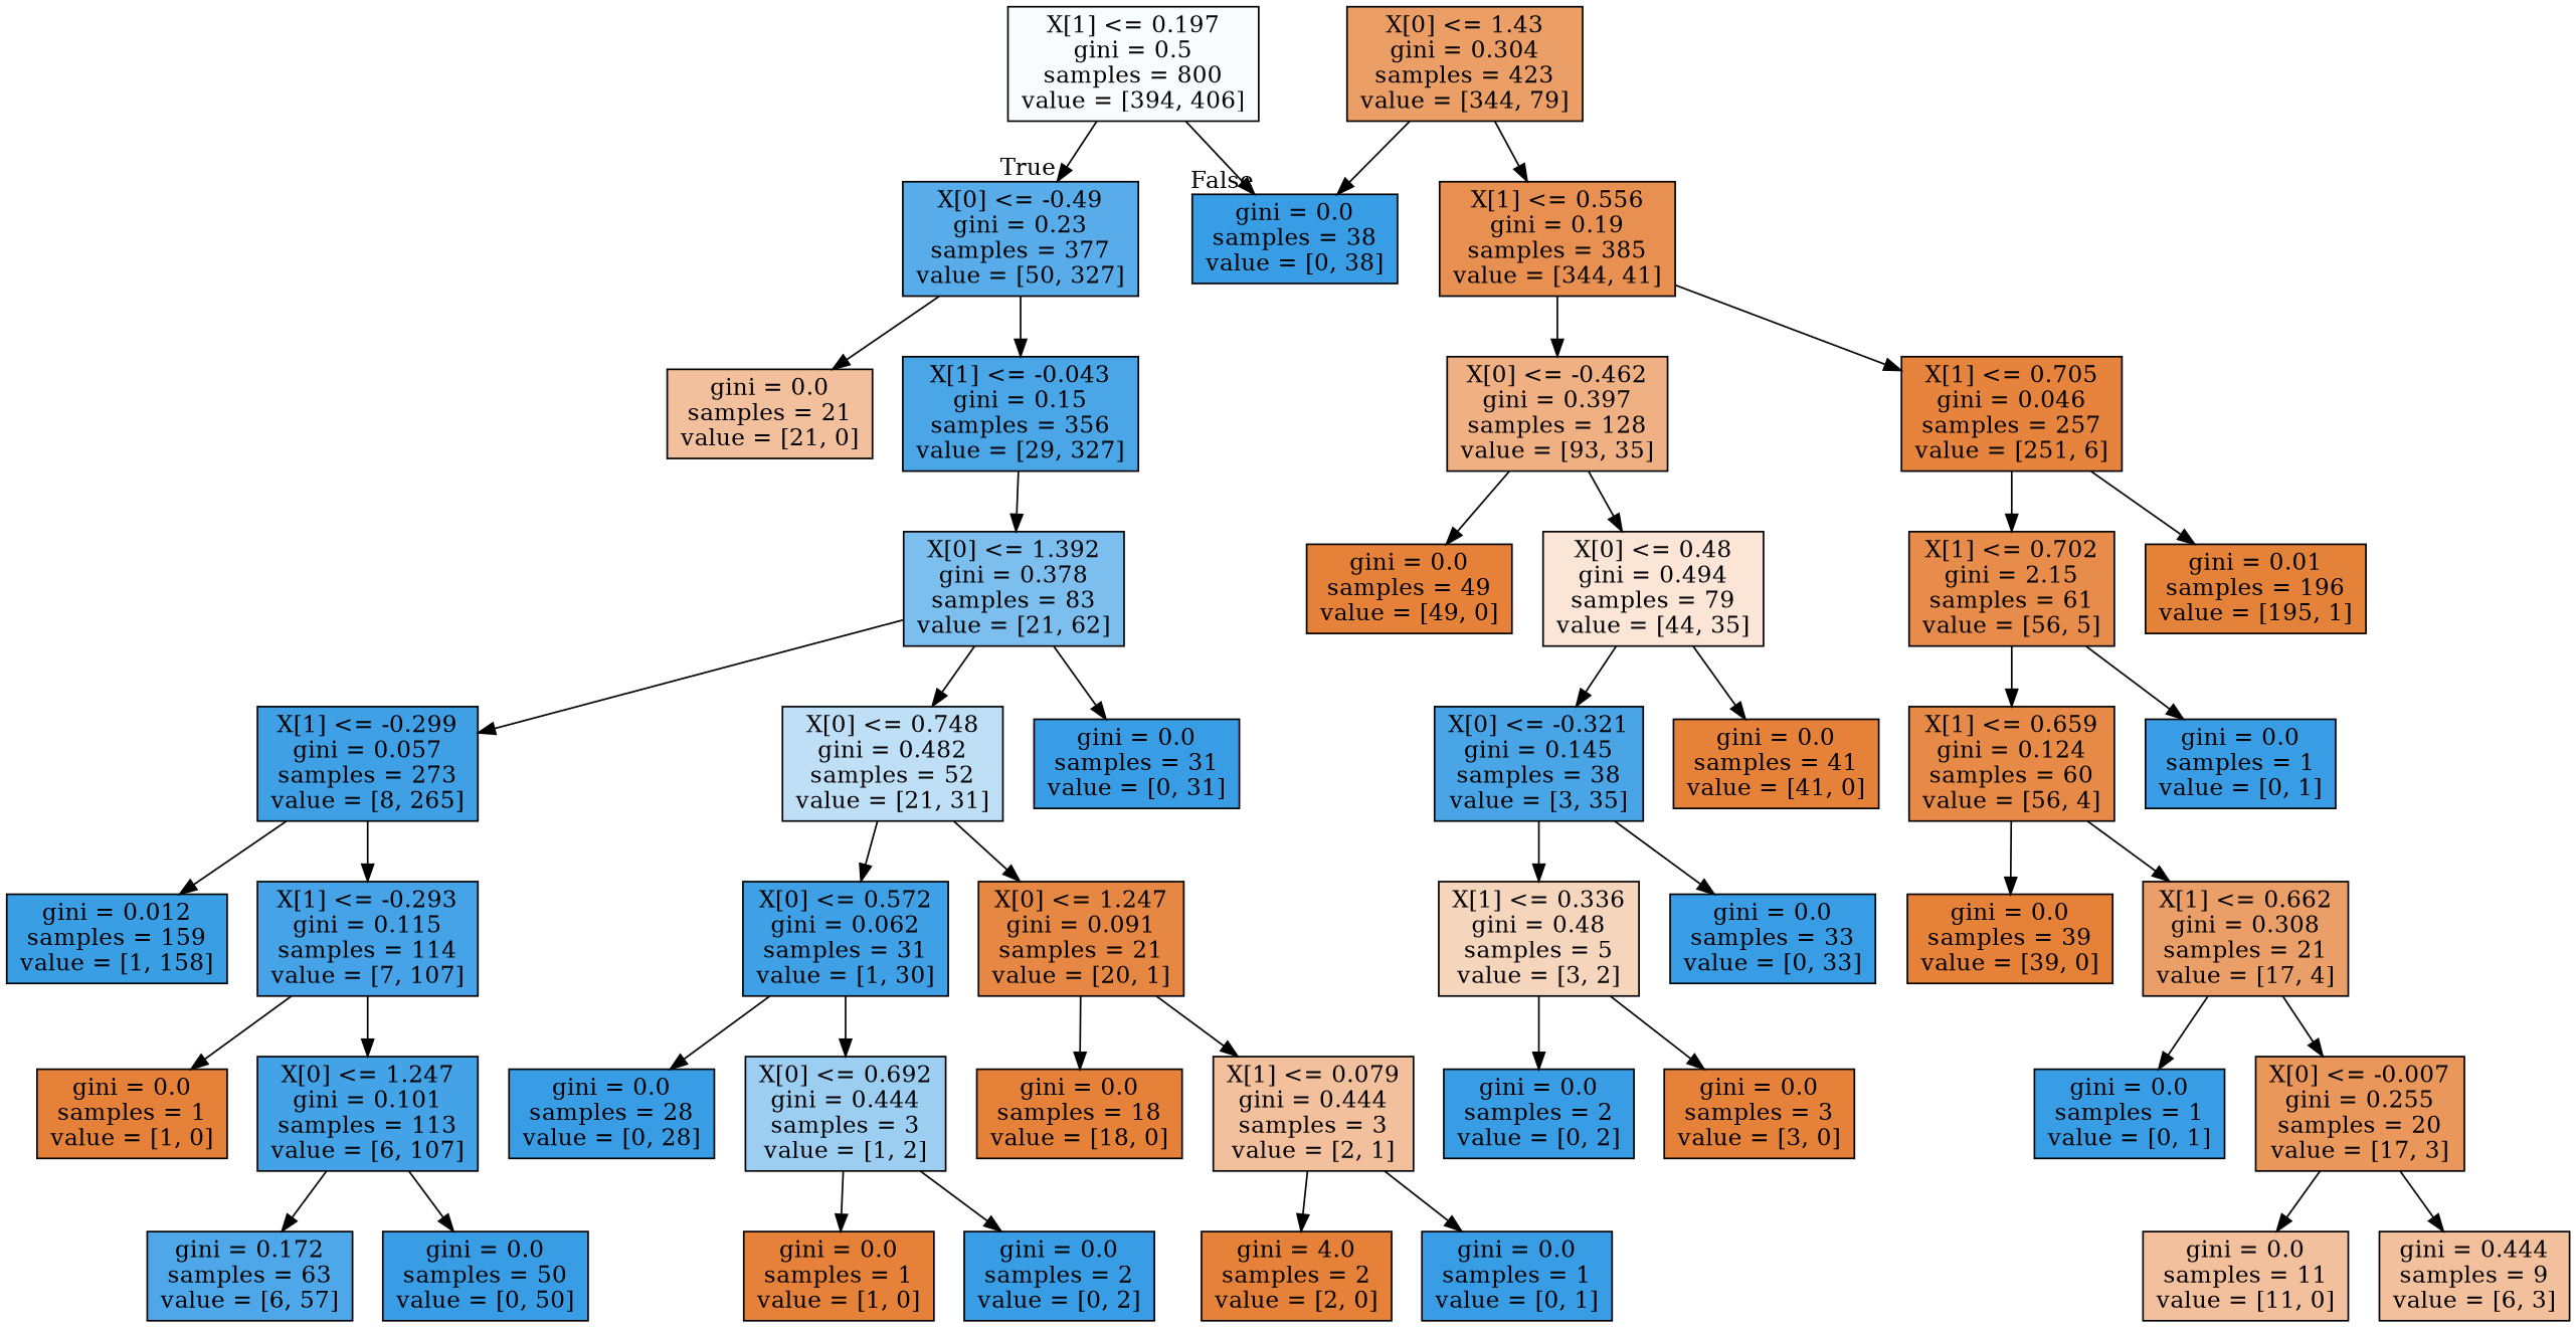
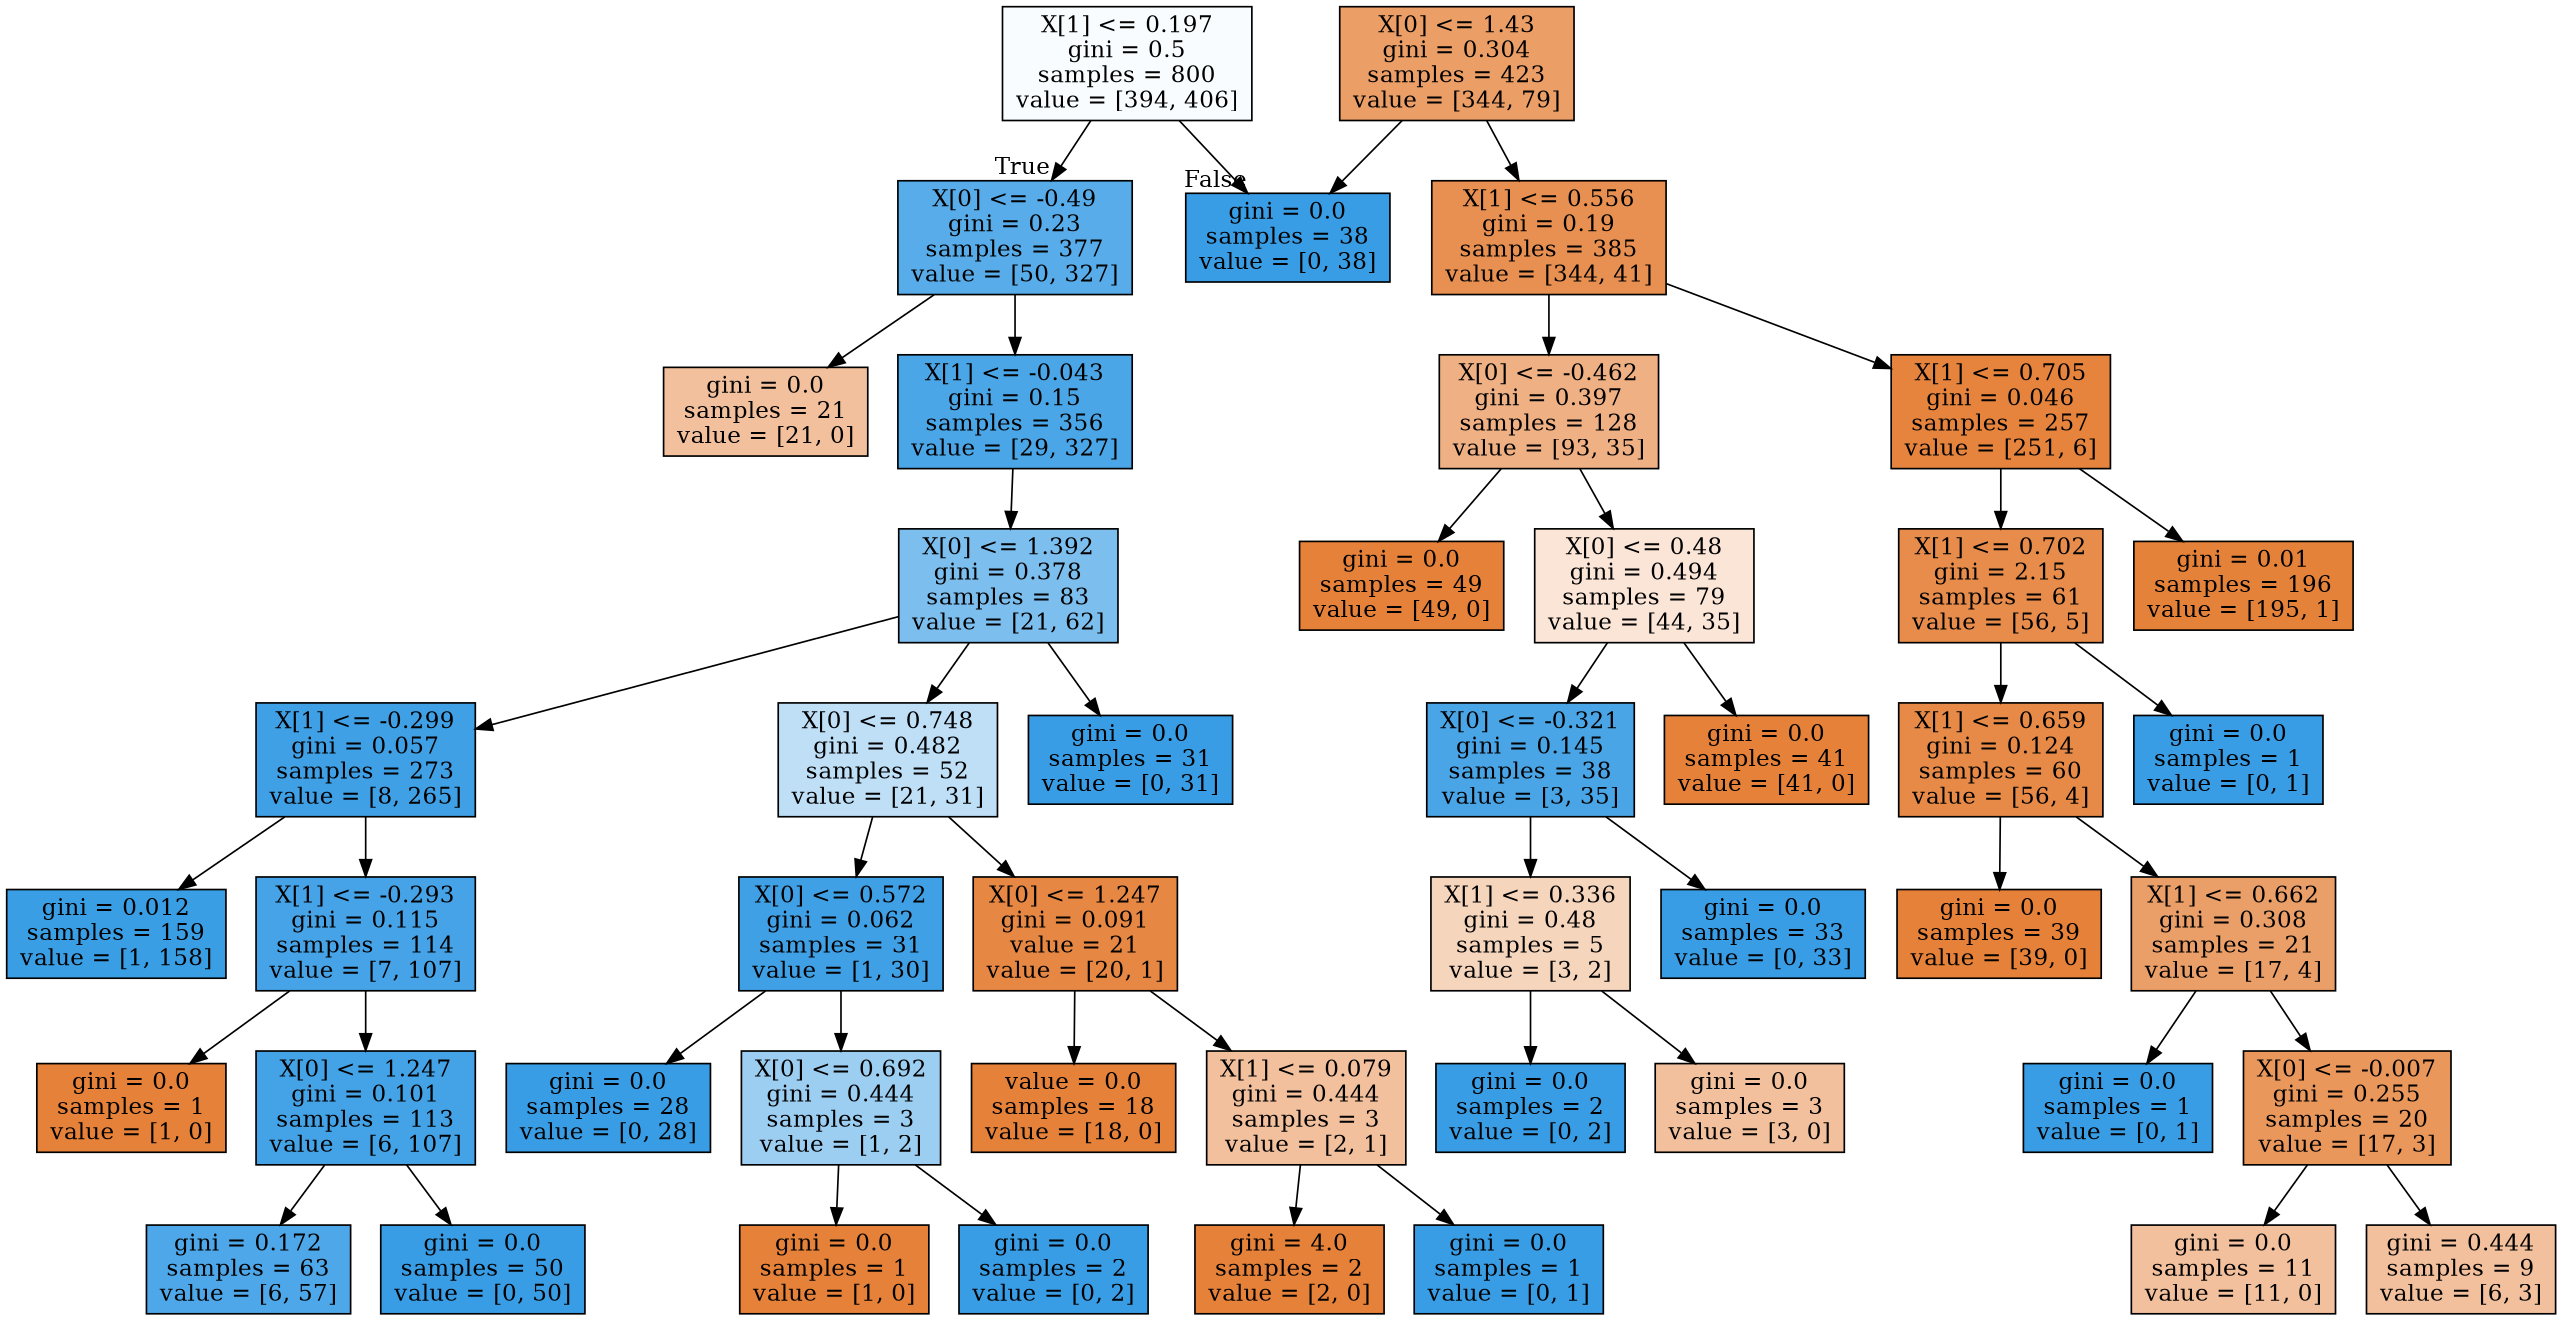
  digraph {
    node [color=black fillcolor="#399de5" shape=box style=filled]
    n1 [fillcolor="#f9fcfe" label="X[1] <= 0.197\ngini = 0.5\nsamples = 800\nvalue = [394, 406]"]
    n2 [fillcolor="#57ace9" label="X[0] <= -0.49\ngini = 0.23\nsamples = 377\nvalue = [50, 327]"]
    n3 [label="gini = 0.0\nsamples = 38\nvalue = [0, 38]"]
    n4 [fillcolor="#f2c09c" label="gini = 0.0\nsamples = 21\nvalue = [21, 0]"]
    n5 [fillcolor="#4ba6e7" label="X[1] <= -0.043\ngini = 0.15\nsamples = 356\nvalue = [29, 327]"]
    n6 [fillcolor="#eb9e66" label="X[0] <= 1.43\ngini = 0.304\nsamples = 423\nvalue = [344, 79]"]
    n7 [fillcolor="#e89051" label="X[1] <= 0.556\ngini = 0.19\nsamples = 385\nvalue = [344, 41]"]
    n8 [fillcolor="#7cbeee" label="X[0] <= 1.392\ngini = 0.378\nsamples = 83\nvalue = [21, 62]"]
    n9 [fillcolor="#3fa0e6" label="X[1] <= -0.299\ngini = 0.057\nsamples = 273\nvalue = [8, 265]"]
    n10 [fillcolor="#3a9ee5" label="gini = 0.012\nsamples = 159\nvalue = [1, 158]"]
    n11 [fillcolor="#46a3e7" label="X[1] <= -0.293\ngini = 0.115\nsamples = 114\nvalue = [7, 107]"]
    n12 [fillcolor="#bfdff7" label="X[0] <= 0.748\ngini = 0.482\nsamples = 52\nvalue = [21, 31]"]
    n13 [label="gini = 0.0\nsamples = 31\nvalue = [0, 31]"]
    n14 [fillcolor="#e58139" label="gini = 0.0\nsamples = 1\nvalue = [1, 0]"]
    n15 [fillcolor="#44a2e6" label="X[0] <= 1.247\ngini = 0.101\nsamples = 113\nvalue = [6, 107]"]
    n16 [fillcolor="#4ea7e8" label="gini = 0.172\nsamples = 63\nvalue = [6, 57]"]
    n17 [label="gini = 0.0\nsamples = 50\nvalue = [0, 50]"]
    n18 [fillcolor="#40a0e6" label="X[0] <= 0.572\ngini = 0.062\nsamples = 31\nvalue = [1, 30]"]
-   n19 [fillcolor="#e68743" label="X[0] <= 1.247\ngini = 0.091\nsamples = 21\nvalue = [20, 1]"]
+   n19 [fillcolor="#e68743" label="X[0] <= 1.247\ngini = 0.091\nvalue = 21\nvalue = [20, 1]"]
    n20 [label="gini = 0.0\nsamples = 28\nvalue = [0, 28]"]
    n21 [fillcolor="#9ccef2" label="X[0] <= 0.692\ngini = 0.444\nsamples = 3\nvalue = [1, 2]"]
-   n22 [fillcolor="#e58139" label="gini = 0.0\nsamples = 18\nvalue = [18, 0]"]
+   n22 [fillcolor="#e58139" label="value = 0.0\nsamples = 18\nvalue = [18, 0]"]
    n23 [fillcolor="#f2c09c" label="X[1] <= 0.079\ngini = 0.444\nsamples = 3\nvalue = [2, 1]"]
    n24 [fillcolor="#e58139" label="gini = 0.0\nsamples = 1\nvalue = [1, 0]"]
    n25 [label="gini = 0.0\nsamples = 2\nvalue = [0, 2]"]
    n26 [fillcolor="#e58139" label="gini = 4.0\nsamples = 2\nvalue = [2, 0]"]
    n27 [label="gini = 0.0\nsamples = 1\nvalue = [0, 1]"]
    n28 [fillcolor="#efb084" label="X[0] <= -0.462\ngini = 0.397\nsamples = 128\nvalue = [93, 35]"]
    n29 [fillcolor="#e6843e" label="X[1] <= 0.705\ngini = 0.046\nsamples = 257\nvalue = [251, 6]"]
    n30 [fillcolor="#e58139" label="gini = 0.0\nsamples = 49\nvalue = [49, 0]"]
    n31 [fillcolor="#fae5d7" label="X[0] <= 0.48\ngini = 0.494\nsamples = 79\nvalue = [44, 35]"]
    n32 [fillcolor="#e78c4b" label="X[1] <= 0.702\ngini = 2.15\nsamples = 61\nvalue = [56, 5]"]
    n33 [fillcolor="#e5823a" label="gini = 0.01\nsamples = 196\nvalue = [195, 1]"]
    n34 [fillcolor="#4aa5e7" label="X[0] <= -0.321\ngini = 0.145\nsamples = 38\nvalue = [3, 35]"]
    n35 [fillcolor="#e58139" label="gini = 0.0\nsamples = 41\nvalue = [41, 0]"]
    n36 [fillcolor="#f6d5bd" label="X[1] <= 0.336\ngini = 0.48\nsamples = 5\nvalue = [3, 2]"]
    n37 [label="gini = 0.0\nsamples = 33\nvalue = [0, 33]"]
    n38 [label="gini = 0.0\nsamples = 2\nvalue = [0, 2]"]
-   n39 [fillcolor="#e58139" label="gini = 0.0\nsamples = 3\nvalue = [3, 0]"]
+   n39 [fillcolor="#f2c09c" label="gini = 0.0\nsamples = 3\nvalue = [3, 0]"]
    n40 [fillcolor="#e78a47" label="X[1] <= 0.659\ngini = 0.124\nsamples = 60\nvalue = [56, 4]"]
    n41 [label="gini = 0.0\nsamples = 1\nvalue = [0, 1]"]
    n42 [fillcolor="#e58139" label="gini = 0.0\nsamples = 39\nvalue = [39, 0]"]
    n43 [fillcolor="#eb9f68" label="X[1] <= 0.662\ngini = 0.308\nsamples = 21\nvalue = [17, 4]"]
    n44 [label="gini = 0.0\nsamples = 1\nvalue = [0, 1]"]
    n45 [fillcolor="#ea975c" label="X[0] <= -0.007\ngini = 0.255\nsamples = 20\nvalue = [17, 3]"]
    n46 [fillcolor="#f2c09c" label="gini = 0.0\nsamples = 11\nvalue = [11, 0]"]
    n47 [fillcolor="#f2c09c" label="gini = 0.444\nsamples = 9\nvalue = [6, 3]"]
    n1 -> n2 [headlabel=True labelangle=45 labeldistance=2.5]
    n1 -> n3 [headlabel=False labelangle=-45 labeldistance=2.5]
    n2 -> n4
    n2 -> n5
    n5 -> n8
    n6 -> n3
    n6 -> n7
    n7 -> n28
    n7 -> n29
    n8 -> n9
    n8 -> n12
    n8 -> n13
    n9 -> n10
    n9 -> n11
    n11 -> n14
    n11 -> n15
    n12 -> n18
    n12 -> n19
    n15 -> n16
    n15 -> n17
    n18 -> n20
    n18 -> n21
    n19 -> n22
    n19 -> n23
    n21 -> n24
    n21 -> n25
    n23 -> n26
    n23 -> n27
    n28 -> n30
    n28 -> n31
    n29 -> n32
    n29 -> n33
    n31 -> n34
    n31 -> n35
    n32 -> n40
    n32 -> n41
    n34 -> n36
    n34 -> n37
    n36 -> n38
    n36 -> n39
    n40 -> n42
    n40 -> n43
    n43 -> n44
    n43 -> n45
    n45 -> n46
    n45 -> n47
  }
